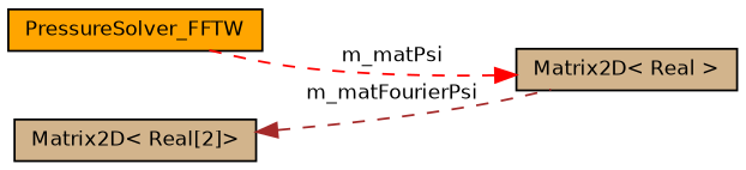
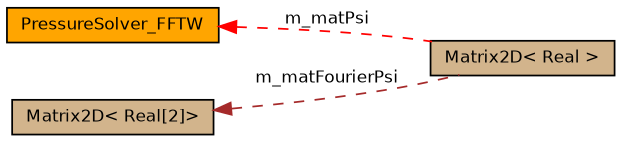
  digraph {
    rankdir=LR
    node [color=black fillcolor=tan fontname=Helvetica fontsize=10 shape=record style=filled]
    edge [dir=back fontname=Helvetica fontsize=10 labelfontname=Helvetica labelfontsize=10 style=dashed]
    n1 [fillcolor=orange fontcolor=black height=0.2 label=PressureSolver_FFTW width=0.4]
    n2 [height=0.2 label="Matrix2D\< Real[2]\>" width=0.4]
    n3 [height=0.2 label="Matrix2D\< Real \>" width=0.4]
    n2 -> n3 [color=brown label=" m_matFourierPsi"]
-   n3 -> n1 [color=red label=" m_matPsi"]
+   n1 -> n3 [color=red label=" m_matPsi"]
  }
